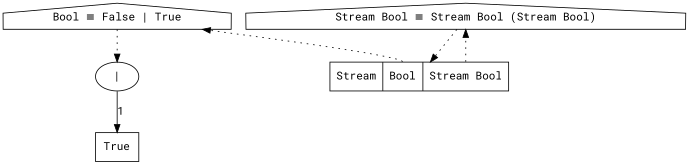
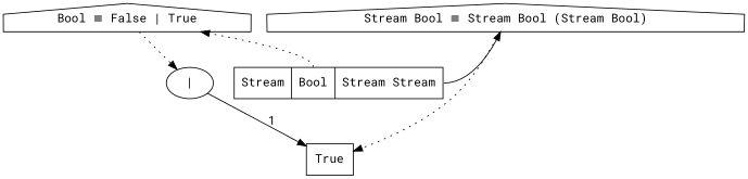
  digraph {
    fontname="Roboto Mono"
    ordering=out
    node [fontname="Roboto Mono" shape=house]
    edge [fontname="Roboto Mono" style=dotted]
    n1 [label="Bool ≡ False | True"]
    n2 [label="Stream Bool ≡ Stream Bool (Stream Bool)"]
    n3 [label="|" shape=""]
-   n4 [label="Stream | <s0> Bool | <s1> Stream Bool" shape=record]
+   n4 [label="Stream | <s0> Bool | <s1> Stream Stream" shape=record]
    n5 [label=True shape=record]
    subgraph sub_1 {
      rank=same
      n1
      n2
    }
    subgraph sub_2 {
      rank=same
      n3
      n4
    }
    n1 -> n3
-   n2 -> n4
+   n2 -> n5
    n3 -> n5 [label=1 style=""]
    n4 -> n1 [tailport=s0]
-   n4 -> n2 [tailport=s1]
+   n4 -> n2 [tailport=s1 style=""]
  }
